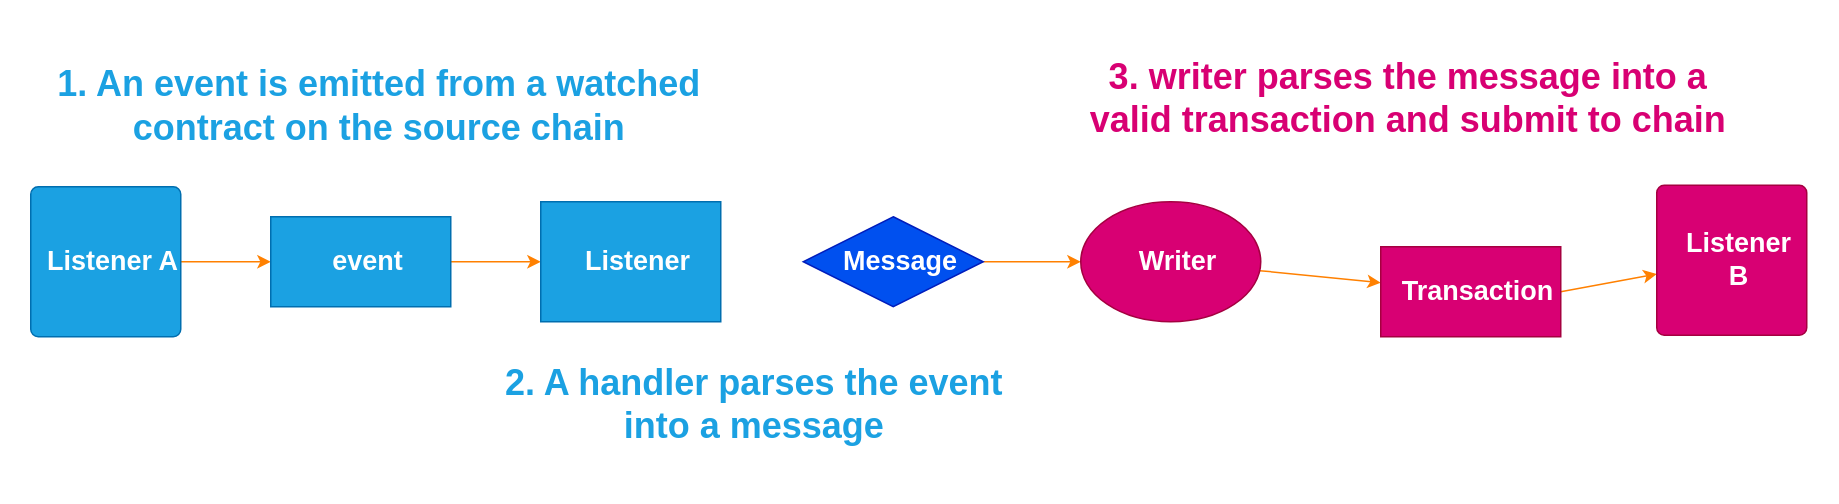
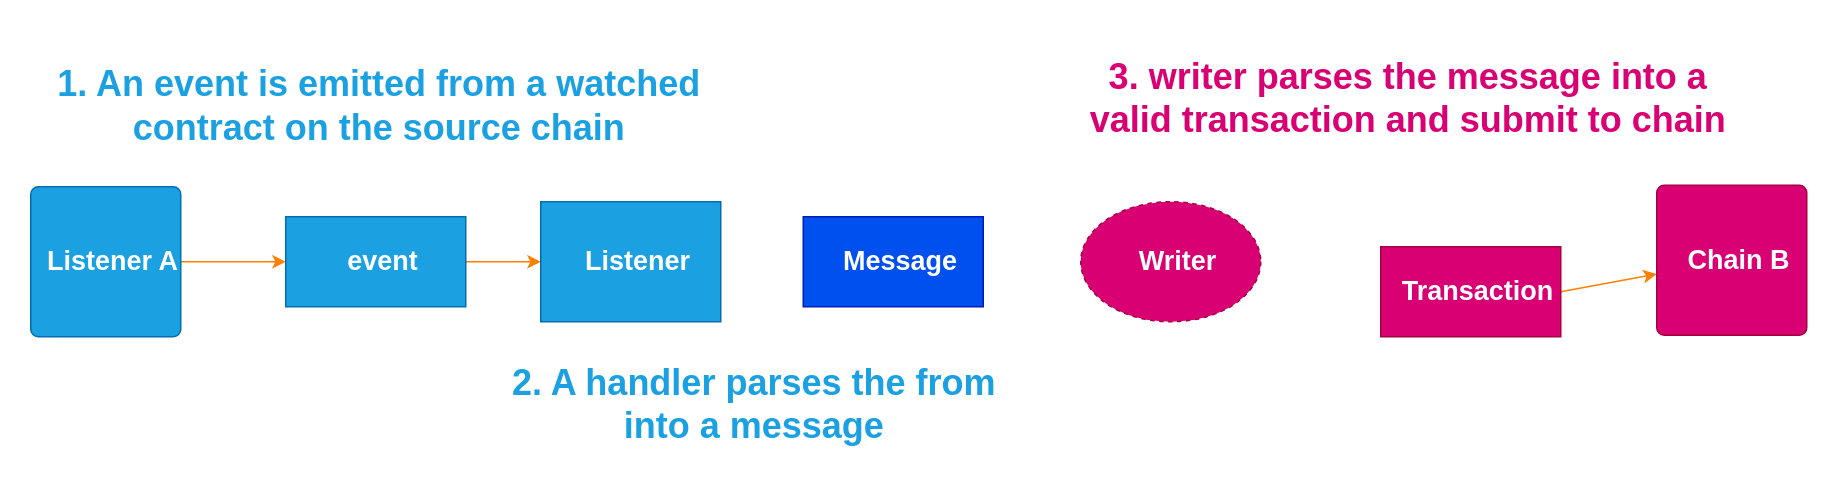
  <mxCell id="0" />
  <mxCell id="1" parent="0" />
  <mxCell id="2" value="" style="edgeStyle=none;rounded=0;orthogonalLoop=1;jettySize=auto;html=1;fontColor=#99FF99;strokeColor=#FF8000;" parent="1" source="3" target="5" edge="1"><mxGeometry relative="1" as="geometry" /></mxCell>
  <mxCell id="3" value="Listener A" style="html=1;shadow=0;dashed=0;shape=mxgraph.bootstrap.rrect;rSize=5;strokeColor=#006EAF;strokeWidth=1;fontColor=#ffffff;whiteSpace=wrap;align=center;verticalAlign=middle;spacingLeft=10;fontStyle=1;fontSize=18;fillColor=#1ba1e2;" parent="1" vertex="1"><mxGeometry x="20" y="124" width="100" height="100" as="geometry" /></mxCell>
  <mxCell id="4" value="" style="edgeStyle=none;rounded=0;orthogonalLoop=1;jettySize=auto;html=1;strokeColor=#FF8000;fontColor=#FF8000;" parent="1" source="5" target="10" edge="1"><mxGeometry relative="1" as="geometry" /></mxCell>
- <mxCell id="5" value="event" style="whiteSpace=wrap;html=1;shadow=0;dashed=0;fontSize=18;fontColor=#ffffff;fontStyle=1;strokeColor=#006EAF;strokeWidth=1;spacingLeft=10;fillColor=#1ba1e2;" parent="1" vertex="1"><mxGeometry x="180" y="144" width="120" height="60" as="geometry" /></mxCell>
- <mxCell id="6" value="" style="edgeStyle=none;rounded=0;orthogonalLoop=1;jettySize=auto;html=1;strokeColor=#FF8000;fontColor=#FF8000;" parent="1" source="7" target="9" edge="1"><mxGeometry relative="1" as="geometry" /></mxCell>
- <mxCell id="7" value="Message" style="rhombus;whiteSpace=wrap;html=1;shadow=0;dashed=0;fontSize=18;fontColor=#ffffff;fontStyle=1;strokeColor=#001DBC;strokeWidth=1;fillColor=#0050ef;spacingLeft=10;" parent="1" vertex="1"><mxGeometry x="535" y="144" width="120" height="60" as="geometry" /></mxCell>
- <mxCell id="8" value="" style="edgeStyle=none;rounded=0;orthogonalLoop=1;jettySize=auto;html=1;strokeColor=#FF8000;fontColor=#FF8000;" parent="1" source="9" target="12" edge="1"><mxGeometry relative="1" as="geometry" /></mxCell>
- <mxCell id="9" value="Writer" style="ellipse;whiteSpace=wrap;html=1;shadow=0;dashed=0;fontSize=18;fontColor=#ffffff;fontStyle=1;strokeColor=#A50040;strokeWidth=1;fillColor=#d80073;spacingLeft=10;" parent="1" vertex="1"><mxGeometry x="720" y="134" width="120" height="80" as="geometry" /></mxCell>
+ <mxCell id="5" value="event" style="whiteSpace=wrap;html=1;shadow=0;dashed=0;fontSize=18;fontColor=#ffffff;fontStyle=1;strokeColor=#006EAF;strokeWidth=1;spacingLeft=10;fillColor=#1ba1e2;" parent="1" vertex="1"><mxGeometry x="190" y="144" width="120" height="60" as="geometry" /></mxCell>
+ <mxCell id="7" value="Message" style="whiteSpace=wrap;html=1;shadow=0;dashed=0;fontSize=18;fontColor=#ffffff;fontStyle=1;strokeColor=#001DBC;strokeWidth=1;fillColor=#0050ef;spacingLeft=10;" parent="1" vertex="1"><mxGeometry x="535" y="144" width="120" height="60" as="geometry" /></mxCell>
+ <mxCell id="9" value="Writer" style="ellipse;whiteSpace=wrap;html=1;shadow=0;dashed=1;fontSize=18;fontColor=#ffffff;fontStyle=1;strokeColor=#A50040;strokeWidth=1;fillColor=#d80073;spacingLeft=10;" parent="1" vertex="1"><mxGeometry x="720" y="134" width="120" height="80" as="geometry" /></mxCell>
  <mxCell id="10" value="Listener" style="whiteSpace=wrap;html=1;shadow=0;dashed=0;fontSize=18;fontColor=#ffffff;fontStyle=1;strokeColor=#006EAF;strokeWidth=1;fillColor=#1ba1e2;spacingLeft=10;rounded=0;" parent="1" vertex="1"><mxGeometry x="360" y="134" width="120" height="80" as="geometry" /></mxCell>
  <mxCell id="11" style="edgeStyle=none;rounded=0;orthogonalLoop=1;jettySize=auto;html=1;exitX=1;exitY=0.5;exitDx=0;exitDy=0;strokeColor=#FF8000;fontColor=#FF8000;" parent="1" source="12" target="13" edge="1"><mxGeometry relative="1" as="geometry" /></mxCell>
  <mxCell id="12" value="Transaction" style="whiteSpace=wrap;html=1;shadow=0;dashed=0;fontSize=18;fontColor=#ffffff;fontStyle=1;strokeColor=#A50040;strokeWidth=1;fillColor=#d80073;spacingLeft=10;" parent="1" vertex="1"><mxGeometry x="920" y="164" width="120" height="60" as="geometry" /></mxCell>
- <mxCell id="13" value="Listener B" style="html=1;shadow=0;dashed=0;shape=mxgraph.bootstrap.rrect;rSize=5;strokeColor=#A50040;strokeWidth=1;fontColor=#ffffff;whiteSpace=wrap;align=center;verticalAlign=middle;spacingLeft=10;fontStyle=1;fontSize=18;fillColor=#d80073;" parent="1" vertex="1"><mxGeometry x="1104" y="123" width="100" height="100" as="geometry" /></mxCell>
+ <mxCell id="13" value="Chain B" style="html=1;shadow=0;dashed=0;shape=mxgraph.bootstrap.rrect;rSize=5;strokeColor=#A50040;strokeWidth=1;fontColor=#ffffff;whiteSpace=wrap;align=center;verticalAlign=middle;spacingLeft=10;fontStyle=1;fontSize=18;fillColor=#d80073;" parent="1" vertex="1"><mxGeometry x="1104" y="123" width="100" height="100" as="geometry" /></mxCell>
  <mxCell id="14" value="&lt;font color=&quot;#1ba1e2&quot;&gt;1. An event is emitted from a watched &lt;br&gt;contract on the source chain&lt;/font&gt;" style="text;strokeColor=none;fillColor=none;html=1;fontSize=24;fontStyle=1;verticalAlign=middle;align=center;fontColor=#FF8000;" parent="1" vertex="1"><mxGeometry x="40" y="25" width="424" height="90" as="geometry" /></mxCell>
- <mxCell id="15" value="&lt;font color=&quot;#1ba1e2&quot;&gt;2. A handler parses the event &lt;br&gt;into a message&lt;/font&gt;" style="text;strokeColor=none;fillColor=none;html=1;fontSize=24;fontStyle=1;verticalAlign=middle;align=center;fontColor=#FF8000;" parent="1" vertex="1"><mxGeometry x="290" y="224" width="424" height="90" as="geometry" /></mxCell>
+ <mxCell id="15" value="&lt;font color=&quot;#1ba1e2&quot;&gt;2. A handler parses the from &lt;br&gt;into a message&lt;/font&gt;" style="text;strokeColor=none;fillColor=none;html=1;fontSize=24;fontStyle=1;verticalAlign=middle;align=center;fontColor=#FF8000;" parent="1" vertex="1"><mxGeometry x="290" y="224" width="424" height="90" as="geometry" /></mxCell>
  <mxCell id="16" value="&lt;font color=&quot;#d80073&quot;&gt;3. writer parses the message&amp;nbsp;into a &lt;br&gt;valid transaction and submit to chain&lt;/font&gt;" style="text;strokeColor=none;fillColor=none;html=1;fontSize=24;fontStyle=1;verticalAlign=middle;align=center;fontColor=#FF8000;" parent="1" vertex="1"><mxGeometry x="711" y="20" width="453" height="90" as="geometry" /></mxCell>
